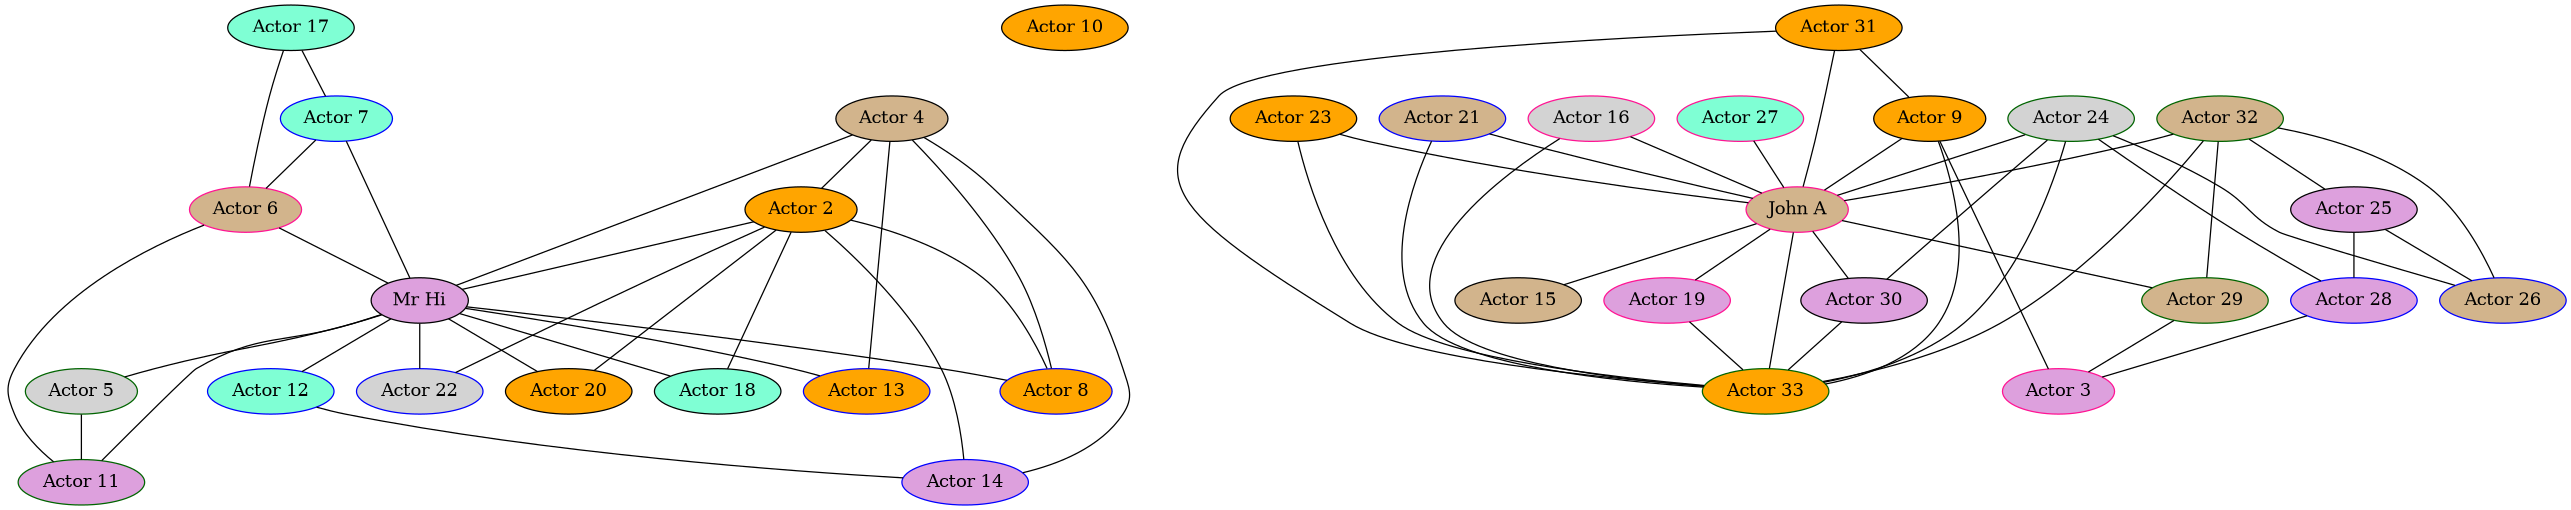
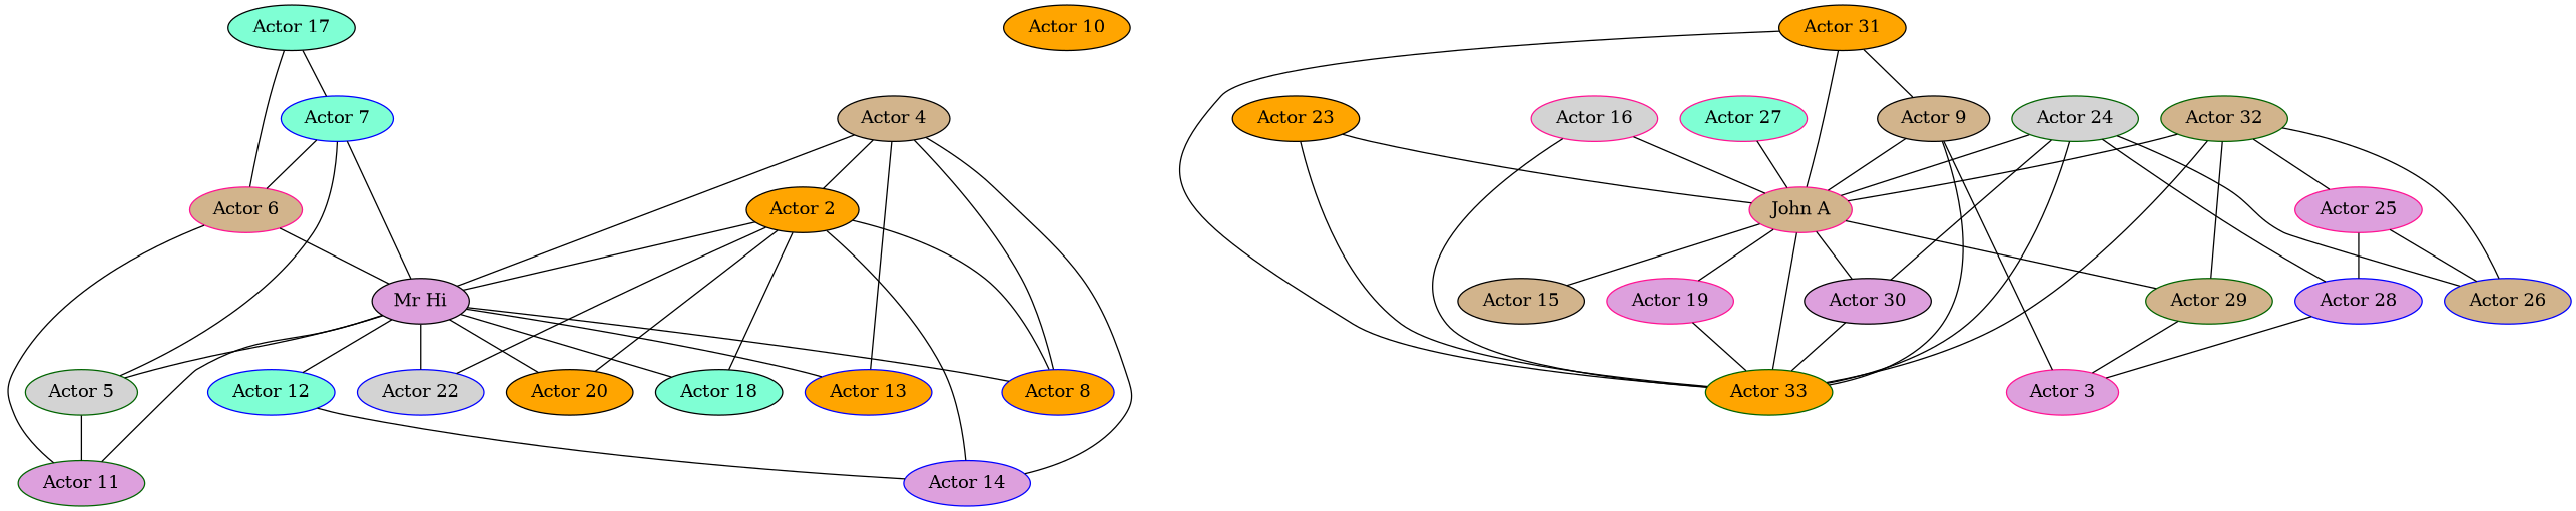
  strict graph {
    node [Faction=2.0 color=black fillcolor=tan style=filled]
    edge [weight=3.0]
    n1 [Faction=1.0 label="Actor 4"]
    n2 [Faction=1.0 fillcolor=orange label="Actor 2"]
    n3 [Faction=1.0 fillcolor=plum label="Mr Hi"]
    n4 [Faction=1.0 color=blue fillcolor=orange label="Actor 13"]
    n5 [Faction=1.0 color=blue fillcolor=plum label="Actor 14"]
    n6 [Faction=1.0 color=blue fillcolor=orange label="Actor 8"]
    n7 [Faction=1.0 fillcolor=orange label="Actor 20"]
    n8 [Faction=1.0 fillcolor=aquamarine label="Actor 18"]
    n9 [Faction=1.0 color=blue fillcolor=lightgrey label="Actor 22"]
    n10 [Faction=1.0 color=darkgreen fillcolor=lightgrey label="Actor 5"]
    n11 [Faction=1.0 color=darkgreen fillcolor=plum label="Actor 11"]
    n12 [Faction=1.0 color=blue fillcolor=aquamarine label="Actor 12"]
    n13 [fillcolor=orange label="Actor 10"]
-   n14 [color=blue label="Actor 21"]
    n15 [color=deeppink label="John A"]
    n16 [color=darkgreen fillcolor=orange label="Actor 33"]
    n17 [fillcolor=plum label="Actor 30"]
    n18 [color=darkgreen label="Actor 29"]
    n19 [color=deeppink fillcolor=plum label="Actor 19"]
    n20 [label="Actor 15"]
    n21 [Faction=1.0 fillcolor=aquamarine label="Actor 17"]
    n22 [Faction=1.0 color=blue fillcolor=aquamarine label="Actor 7"]
    n23 [Faction=1.0 color=deeppink label="Actor 6"]
    n24 [color=deeppink fillcolor=aquamarine label="Actor 27"]
    n25 [fillcolor=orange label="Actor 31"]
-   n26 [fillcolor=orange label="Actor 9"]
+   n26 [label="Actor 9"]
    n27 [Faction=1.0 color=deeppink fillcolor=plum label="Actor 3"]
    n28 [color=deeppink fillcolor=lightgrey label="Actor 16"]
    n29 [color=darkgreen label="Actor 32"]
-   n30 [fillcolor=plum label="Actor 25"]
+   n30 [color=deeppink fillcolor=plum label="Actor 25"]
    n31 [color=blue label="Actor 26"]
    n32 [color=blue fillcolor=plum label="Actor 28"]
    n33 [fillcolor=orange label="Actor 23"]
    n34 [color=darkgreen fillcolor=lightgrey label="Actor 24"]
    n1 -- n2
    n1 -- n3
    n1 -- n4
    n1 -- n5
    n1 -- n6
    n2 -- n3 [weight=4.0]
    n2 -- n5 [weight=5.0]
    n2 -- n6 [weight=4.0]
    n2 -- n7 [weight=2.0]
    n2 -- n8 [weight=1.0]
    n2 -- n9 [weight=2.0]
    n3 -- n4 [weight=1.0]
    n3 -- n6 [weight=2.0]
    n3 -- n7 [weight=2.0]
    n3 -- n8 [weight=2.0]
    n3 -- n9 [weight=2.0]
    n3 -- n10
    n3 -- n11 [weight=2.0]
    n3 -- n12
    n10 -- n11
    n12 -- n5
-   n14 -- n15 [weight=1.0]
-   n14 -- n16
    n15 -- n16 [weight=5.0]
    n15 -- n17 [weight=2.0]
    n15 -- n18 [weight=2.0]
    n15 -- n19 [weight=2.0]
    n15 -- n20 [weight=2.0]
    n17 -- n16 [weight=4.0]
    n18 -- n27 [weight=2.0]
    n19 -- n16 [weight=1.0]
    n21 -- n22
    n21 -- n23
    n22 -- n3
+   n22 -- n10 [weight=2.0]
    n22 -- n23 [weight=5.0]
    n23 -- n3
    n23 -- n11
    n24 -- n15 [weight=2.0]
    n25 -- n15
    n25 -- n16
    n25 -- n26
    n26 -- n15 [weight=4.0]
    n26 -- n16
    n26 -- n27 [weight=5.0]
    n28 -- n15 [weight=4.0]
    n28 -- n16
    n29 -- n15 [weight=4.0]
    n29 -- n16 [weight=4.0]
    n29 -- n18 [weight=2.0]
    n29 -- n30 [weight=2.0]
    n29 -- n31 [weight=7.0]
    n30 -- n31 [weight=2.0]
    n30 -- n32
    n32 -- n27 [weight=2.0]
    n33 -- n15
    n33 -- n16 [weight=2.0]
    n34 -- n15 [weight=4.0]
    n34 -- n16 [weight=5.0]
    n34 -- n17
    n34 -- n31 [weight=5.0]
    n34 -- n32 [weight=4.0]
  }
